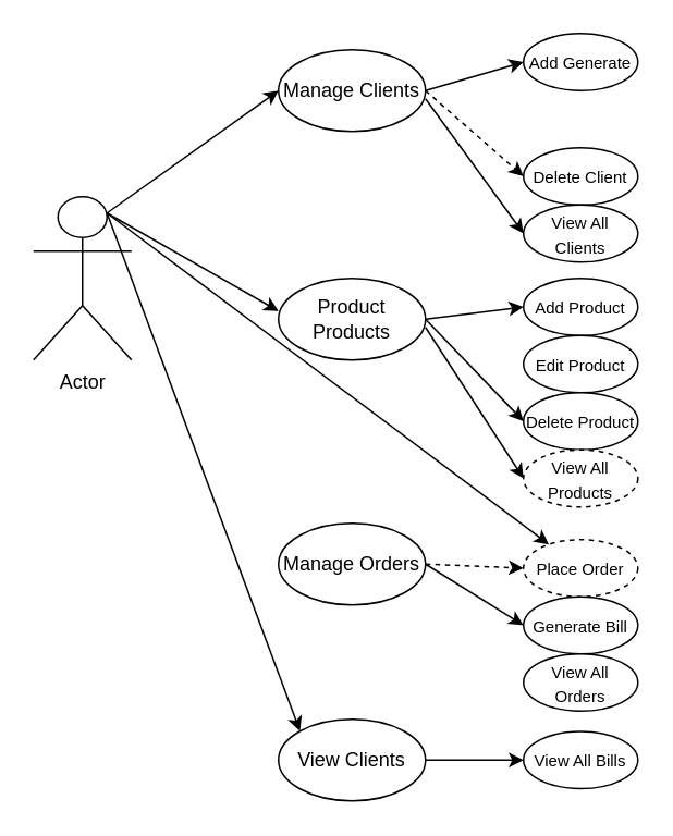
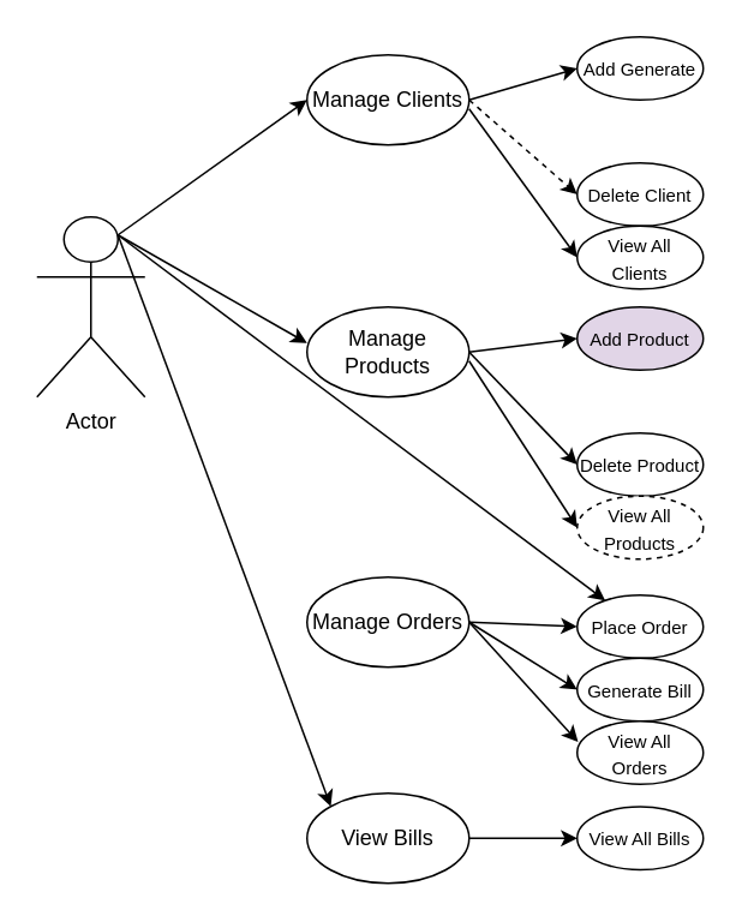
  <mxCell id="0" />
  <mxCell id="1" parent="0" />
  <mxCell id="2" value="Actor" style="shape=umlActor;verticalLabelPosition=bottom;verticalAlign=top;html=1;outlineConnect=0;" vertex="1" parent="1"><mxGeometry x="20" y="120" width="60" height="100" as="geometry" /></mxCell>
  <mxCell id="3" value="Manage Clients" style="ellipse;whiteSpace=wrap;html=1;" vertex="1" parent="1"><mxGeometry x="170" y="30" width="90" height="50" as="geometry" /></mxCell>
- <mxCell id="4" value="Product Products" style="ellipse;whiteSpace=wrap;html=1;" vertex="1" parent="1"><mxGeometry x="170" y="170" width="90" height="50" as="geometry" /></mxCell>
+ <mxCell id="4" value="Manage Products" style="ellipse;whiteSpace=wrap;html=1;" vertex="1" parent="1"><mxGeometry x="170" y="170" width="90" height="50" as="geometry" /></mxCell>
  <mxCell id="5" value="Manage Orders" style="ellipse;whiteSpace=wrap;html=1;" vertex="1" parent="1"><mxGeometry x="170" y="320" width="90" height="50" as="geometry" /></mxCell>
- <mxCell id="6" value="View Clients" style="ellipse;whiteSpace=wrap;html=1;" vertex="1" parent="1"><mxGeometry x="170" y="440" width="90" height="50" as="geometry" /></mxCell>
+ <mxCell id="6" value="View Bills" style="ellipse;whiteSpace=wrap;html=1;" vertex="1" parent="1"><mxGeometry x="170" y="440" width="90" height="50" as="geometry" /></mxCell>
  <mxCell id="7" value="&lt;font style=&quot;font-size: 10px;&quot;&gt;Add Generate&lt;/font&gt;" style="ellipse;whiteSpace=wrap;html=1;" vertex="1" parent="1"><mxGeometry x="320" y="20" width="70" height="35" as="geometry" /></mxCell>
  <mxCell id="8" value="&lt;span style=&quot;font-size: 10px;&quot;&gt;Delete Client&lt;/span&gt;" style="ellipse;whiteSpace=wrap;html=1;" vertex="1" parent="1"><mxGeometry x="320" y="90" width="70" height="35" as="geometry" /></mxCell>
  <mxCell id="9" value="&lt;span style=&quot;font-size: 10px;&quot;&gt;View All Clients&lt;/span&gt;" style="ellipse;whiteSpace=wrap;html=1;" vertex="1" parent="1"><mxGeometry x="320" y="125" width="70" height="35" as="geometry" /></mxCell>
- <mxCell id="10" value="&lt;font style=&quot;font-size: 10px;&quot;&gt;Add Product&lt;/font&gt;" style="ellipse;whiteSpace=wrap;html=1;" vertex="1" parent="1"><mxGeometry x="320" y="170" width="70" height="35" as="geometry" /></mxCell>
- <mxCell id="11" value="&lt;span style=&quot;font-size: 10px;&quot;&gt;Edit Product&lt;/span&gt;" style="ellipse;whiteSpace=wrap;html=1;" vertex="1" parent="1"><mxGeometry x="320" y="205" width="70" height="35" as="geometry" /></mxCell>
+ <mxCell id="10" value="&lt;font style=&quot;font-size: 10px;&quot;&gt;Add Product&lt;/font&gt;" style="ellipse;whiteSpace=wrap;html=1;fillColor=#e1d5e7;" vertex="1" parent="1"><mxGeometry x="320" y="170" width="70" height="35" as="geometry" /></mxCell>
  <mxCell id="12" value="&lt;span style=&quot;font-size: 10px;&quot;&gt;Delete Product&lt;/span&gt;" style="ellipse;whiteSpace=wrap;html=1;" vertex="1" parent="1"><mxGeometry x="320" y="240" width="70" height="35" as="geometry" /></mxCell>
  <mxCell id="13" value="&lt;span style=&quot;font-size: 10px;&quot;&gt;View All Products&lt;/span&gt;" style="ellipse;whiteSpace=wrap;html=1;dashed=1;" vertex="1" parent="1"><mxGeometry x="320" y="275" width="70" height="35" as="geometry" /></mxCell>
- <mxCell id="14" value="&lt;font style=&quot;font-size: 10px;&quot;&gt;Place Order&lt;/font&gt;" style="ellipse;whiteSpace=wrap;html=1;dashed=1;" vertex="1" parent="1"><mxGeometry x="320" y="330" width="70" height="35" as="geometry" /></mxCell>
+ <mxCell id="14" value="&lt;font style=&quot;font-size: 10px;&quot;&gt;Place Order&lt;/font&gt;" style="ellipse;whiteSpace=wrap;html=1;" vertex="1" parent="1"><mxGeometry x="320" y="330" width="70" height="35" as="geometry" /></mxCell>
  <mxCell id="15" value="&lt;span style=&quot;font-size: 10px;&quot;&gt;Generate Bill&lt;/span&gt;" style="ellipse;whiteSpace=wrap;html=1;" vertex="1" parent="1"><mxGeometry x="320" y="365" width="70" height="35" as="geometry" /></mxCell>
  <mxCell id="16" value="&lt;span style=&quot;font-size: 10px;&quot;&gt;View All Orders&lt;/span&gt;" style="ellipse;whiteSpace=wrap;html=1;" vertex="1" parent="1"><mxGeometry x="320" y="400" width="70" height="35" as="geometry" /></mxCell>
  <mxCell id="17" value="&lt;span style=&quot;font-size: 10px;&quot;&gt;View All Bills&lt;/span&gt;" style="ellipse;whiteSpace=wrap;html=1;" vertex="1" parent="1"><mxGeometry x="320" y="447.5" width="70" height="35" as="geometry" /></mxCell>
  <mxCell id="18" value="" style="endArrow=classic;html=1;rounded=0;exitX=0.75;exitY=0.1;exitDx=0;exitDy=0;exitPerimeter=0;entryX=0;entryY=0.5;entryDx=0;entryDy=0;" edge="1" parent="1" source="2" target="3"><mxGeometry width="50" height="50" relative="1" as="geometry"><mxPoint x="240" y="300" as="sourcePoint" /><mxPoint x="290" y="250" as="targetPoint" /></mxGeometry></mxCell>
  <mxCell id="19" value="" style="endArrow=classic;html=1;rounded=0;exitX=0.75;exitY=0.1;exitDx=0;exitDy=0;exitPerimeter=0;" edge="1" parent="1" source="2"><mxGeometry width="50" height="50" relative="1" as="geometry"><mxPoint x="240" y="300" as="sourcePoint" /><mxPoint x="170" y="190" as="targetPoint" /></mxGeometry></mxCell>
  <mxCell id="20" value="" style="endArrow=classic;html=1;rounded=0;exitX=0.75;exitY=0.1;exitDx=0;exitDy=0;exitPerimeter=0;" edge="1" parent="1" source="2" target="14"><mxGeometry width="50" height="50" relative="1" as="geometry"><mxPoint x="70" y="130" as="sourcePoint" /><mxPoint x="290" y="250" as="targetPoint" /></mxGeometry></mxCell>
  <mxCell id="21" value="" style="endArrow=classic;html=1;rounded=0;exitX=0.75;exitY=0.1;exitDx=0;exitDy=0;exitPerimeter=0;entryX=0;entryY=0;entryDx=0;entryDy=0;" edge="1" parent="1" source="2" target="6"><mxGeometry width="50" height="50" relative="1" as="geometry"><mxPoint x="240" y="300" as="sourcePoint" /><mxPoint x="290" y="250" as="targetPoint" /></mxGeometry></mxCell>
  <mxCell id="22" value="" style="endArrow=classic;html=1;rounded=0;exitX=1;exitY=0.5;exitDx=0;exitDy=0;entryX=0;entryY=0.5;entryDx=0;entryDy=0;" edge="1" parent="1" source="3" target="7"><mxGeometry width="50" height="50" relative="1" as="geometry"><mxPoint x="240" y="300" as="sourcePoint" /><mxPoint x="290" y="250" as="targetPoint" /></mxGeometry></mxCell>
  <mxCell id="23" value="" style="endArrow=classic;html=1;rounded=0;exitX=1;exitY=0.5;exitDx=0;exitDy=0;entryX=0;entryY=0.5;entryDx=0;entryDy=0;dashed=1;" edge="1" parent="1" source="3" target="8"><mxGeometry width="50" height="50" relative="1" as="geometry"><mxPoint x="240" y="300" as="sourcePoint" /><mxPoint x="290" y="250" as="targetPoint" /></mxGeometry></mxCell>
  <mxCell id="24" value="" style="endArrow=classic;html=1;rounded=0;entryX=0;entryY=0.5;entryDx=0;entryDy=0;" edge="1" parent="1" target="9"><mxGeometry width="50" height="50" relative="1" as="geometry"><mxPoint x="260" y="60" as="sourcePoint" /><mxPoint x="290" y="250" as="targetPoint" /></mxGeometry></mxCell>
  <mxCell id="25" value="" style="endArrow=classic;html=1;rounded=0;exitX=1;exitY=0.5;exitDx=0;exitDy=0;entryX=0;entryY=0.5;entryDx=0;entryDy=0;" edge="1" parent="1" source="4" target="10"><mxGeometry width="50" height="50" relative="1" as="geometry"><mxPoint x="240" y="300" as="sourcePoint" /><mxPoint x="290" y="250" as="targetPoint" /></mxGeometry></mxCell>
  <mxCell id="26" value="" style="endArrow=classic;html=1;rounded=0;exitX=1;exitY=0.5;exitDx=0;exitDy=0;entryX=0;entryY=0.5;entryDx=0;entryDy=0;" edge="1" parent="1" source="4" target="12"><mxGeometry width="50" height="50" relative="1" as="geometry"><mxPoint x="240" y="300" as="sourcePoint" /><mxPoint x="290" y="250" as="targetPoint" /></mxGeometry></mxCell>
  <mxCell id="27" value="" style="endArrow=classic;html=1;rounded=0;entryX=0;entryY=0.5;entryDx=0;entryDy=0;" edge="1" parent="1" target="13"><mxGeometry width="50" height="50" relative="1" as="geometry"><mxPoint x="260" y="200" as="sourcePoint" /><mxPoint x="290" y="250" as="targetPoint" /></mxGeometry></mxCell>
- <mxCell id="28" value="" style="endArrow=classic;html=1;rounded=0;exitX=1;exitY=0.5;exitDx=0;exitDy=0;entryX=0;entryY=0.5;entryDx=0;entryDy=0;dashed=1;" edge="1" parent="1" source="5" target="14"><mxGeometry width="50" height="50" relative="1" as="geometry"><mxPoint x="240" y="300" as="sourcePoint" /><mxPoint x="290" y="250" as="targetPoint" /></mxGeometry></mxCell>
+ <mxCell id="28" value="" style="endArrow=classic;html=1;rounded=0;exitX=1;exitY=0.5;exitDx=0;exitDy=0;entryX=0;entryY=0.5;entryDx=0;entryDy=0;" edge="1" parent="1" source="5" target="14"><mxGeometry width="50" height="50" relative="1" as="geometry"><mxPoint x="240" y="300" as="sourcePoint" /><mxPoint x="290" y="250" as="targetPoint" /></mxGeometry></mxCell>
  <mxCell id="29" value="" style="endArrow=classic;html=1;rounded=0;exitX=1;exitY=0.5;exitDx=0;exitDy=0;entryX=0;entryY=0.5;entryDx=0;entryDy=0;" edge="1" parent="1" source="5" target="15"><mxGeometry width="50" height="50" relative="1" as="geometry"><mxPoint x="240" y="300" as="sourcePoint" /><mxPoint x="290" y="250" as="targetPoint" /></mxGeometry></mxCell>
+ <mxCell id="30" value="" style="endArrow=classic;html=1;rounded=0;exitX=1;exitY=0.5;exitDx=0;exitDy=0;entryX=0.007;entryY=0.329;entryDx=0;entryDy=0;entryPerimeter=0;" edge="1" parent="1" source="5" target="16"><mxGeometry width="50" height="50" relative="1" as="geometry"><mxPoint x="240" y="300" as="sourcePoint" /><mxPoint x="290" y="250" as="targetPoint" /></mxGeometry></mxCell>
  <mxCell id="31" value="" style="endArrow=classic;html=1;rounded=0;exitX=1;exitY=0.5;exitDx=0;exitDy=0;entryX=0;entryY=0.5;entryDx=0;entryDy=0;" edge="1" parent="1" source="6" target="17"><mxGeometry width="50" height="50" relative="1" as="geometry"><mxPoint x="240" y="300" as="sourcePoint" /><mxPoint x="290" y="250" as="targetPoint" /></mxGeometry></mxCell>
